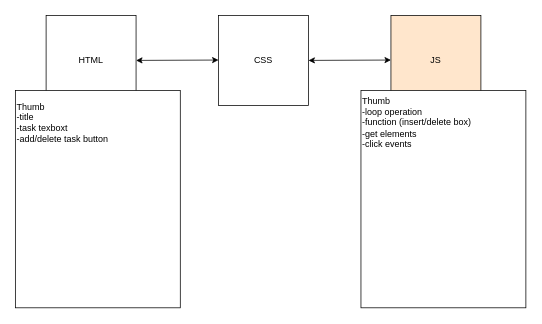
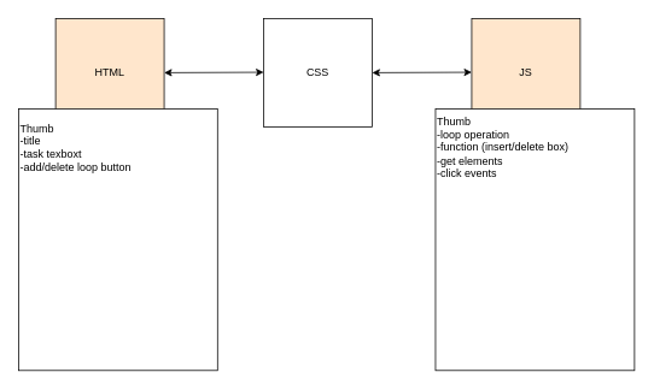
  <mxCell id="0" />
  <mxCell id="1" parent="0" />
- <mxCell id="2" value="HTML" style="whiteSpace=wrap;html=1;aspect=fixed;" vertex="1" parent="1"><mxGeometry x="61" y="20" width="120" height="120" as="geometry" /></mxCell>
+ <mxCell id="2" value="HTML" style="whiteSpace=wrap;html=1;aspect=fixed;fillColor=#ffe6cc;" vertex="1" parent="1"><mxGeometry x="61" y="20" width="120" height="120" as="geometry" /></mxCell>
  <mxCell id="3" value="CSS" style="whiteSpace=wrap;html=1;aspect=fixed;" vertex="1" parent="1"><mxGeometry x="291" y="20" width="120" height="120" as="geometry" /></mxCell>
  <mxCell id="4" value="JS" style="whiteSpace=wrap;html=1;aspect=fixed;fillColor=#ffe6cc;" vertex="1" parent="1"><mxGeometry x="521" y="20" width="120" height="120" as="geometry" /></mxCell>
  <mxCell id="5" value="" style="endArrow=classic;startArrow=classic;html=1;exitX=1;exitY=0.5;exitDx=0;exitDy=0;" edge="1" parent="1" source="2"><mxGeometry width="50" height="50" relative="1" as="geometry"><mxPoint x="191" y="79.5" as="sourcePoint" /><mxPoint x="291" y="79.5" as="targetPoint" /></mxGeometry></mxCell>
  <mxCell id="6" value="" style="endArrow=classic;startArrow=classic;html=1;exitX=1;exitY=0.5;exitDx=0;exitDy=0;" edge="1" parent="1"><mxGeometry width="50" height="50" relative="1" as="geometry"><mxPoint x="411" y="80" as="sourcePoint" /><mxPoint x="521" y="79.5" as="targetPoint" /></mxGeometry></mxCell>
- <mxCell id="7" value="Thumb&lt;br&gt;-title&lt;br&gt;-task texboxt&lt;br&gt;-add/delete task button" style="html=1;align=left;spacingTop=-205;" vertex="1" parent="1"><mxGeometry x="20" y="120" width="220" height="290" as="geometry" /></mxCell>
+ <mxCell id="7" value="Thumb&lt;br&gt;-title&lt;br&gt;-task texboxt&lt;br&gt;-add/delete loop button" style="html=1;align=left;spacingTop=-205;" vertex="1" parent="1"><mxGeometry x="20" y="120" width="220" height="290" as="geometry" /></mxCell>
  <mxCell id="8" value="Thumb&lt;br&gt;-loop operation&lt;br&gt;-function (insert/delete box)&lt;br&gt;-get elements&lt;br&gt;-click events" style="html=1;align=left;spacingTop=-205;" vertex="1" parent="1"><mxGeometry x="481" y="120" width="220" height="290" as="geometry" /></mxCell>
